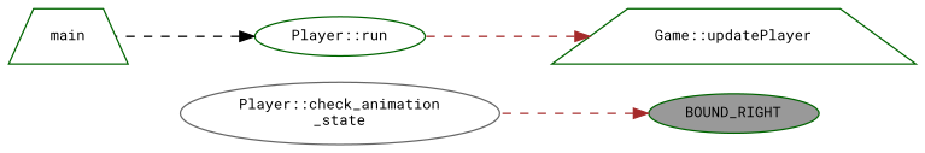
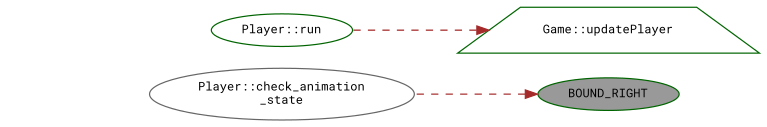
  digraph {
    fontname="Roboto Mono"
    rankdir=RL
    node [color=darkgreen fillcolor=white fontname="Roboto Mono" fontsize=10 shape=ellipse style=filled]
    edge [color=brown dir=back fontname="Roboto Mono" fontsize=10 labelfontname=Helvetica labelfontsize=10 style=dashed]
    n1 [fillcolor=grey60 fontcolor=black height=0.2 label=BOUND_RIGHT width=0.4]
    n2 [color=gray40 height=0.2 label="Player::check_animation\l_state" width=0.4]
    n3 [height=0.2 label="Game::updatePlayer" shape=trapezium width=0.4]
    n4 [height=0.2 label="Player::run" width=0.4]
-   n5 [height=0.2 label=main shape=trapezium width=0.4]
    n1 -> n2
    n3 -> n4
-   n4 -> n5 [color=black]
  }
